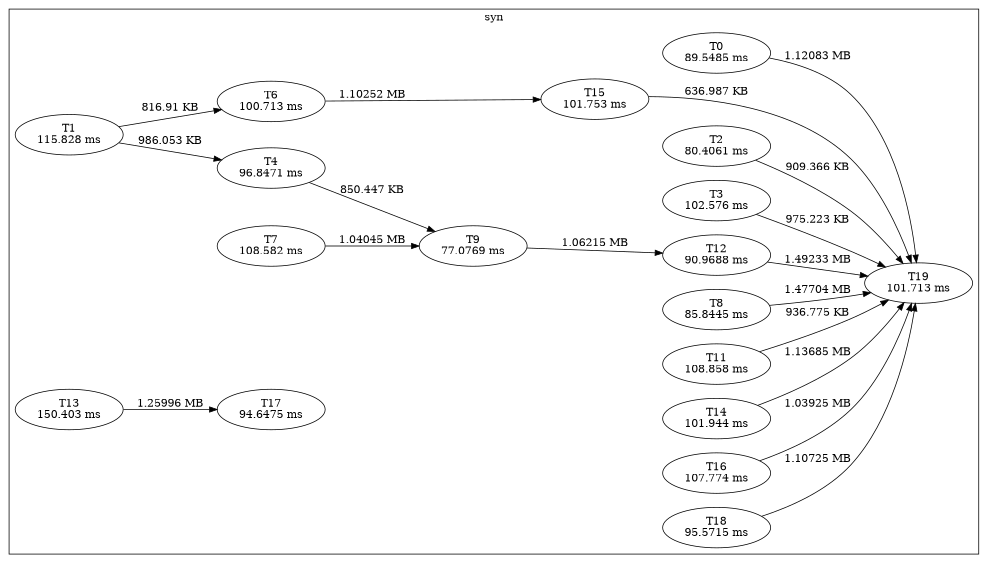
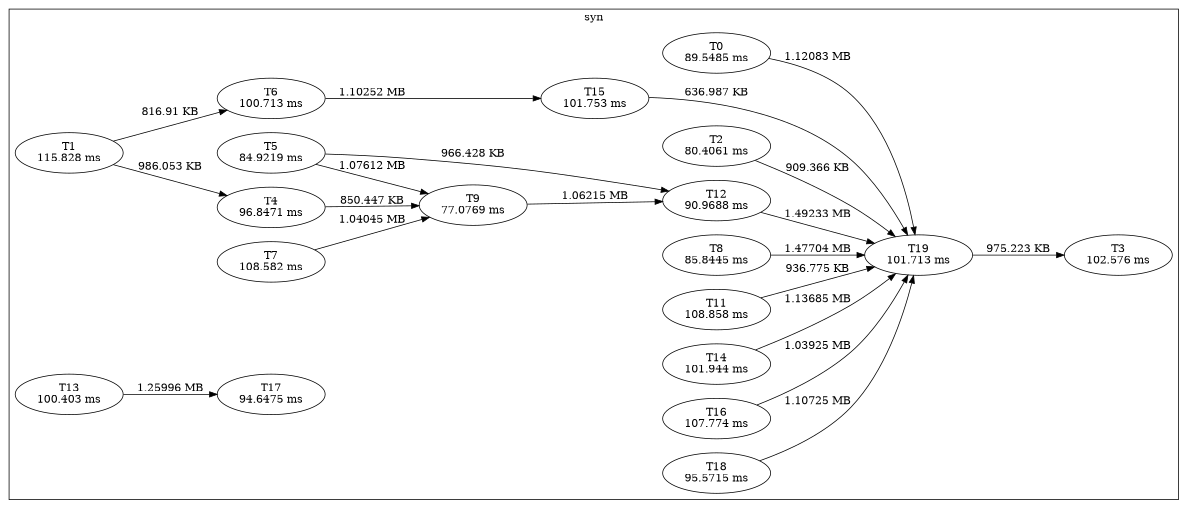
  digraph {
    rankdir=LR
    n1 [label=<T0<BR />89.5485 ms>]
    n2 [label=<T19<BR />101.713 ms>]
    n3 [label=<T1<BR />115.828 ms>]
    n4 [label=<T4<BR />96.8471 ms>]
    n5 [label=<T6<BR />100.713 ms>]
    n6 [label=<T2<BR />80.4061 ms>]
    n7 [label=<T3<BR />102.576 ms>]
    n8 [label=<T9<BR />77.0769 ms>]
+   n9 [label=<T5<BR />84.9219 ms>]
    n10 [label=<T12<BR />90.9688 ms>]
    n11 [label=<T15<BR />101.753 ms>]
    n12 [label=<T7<BR />108.582 ms>]
    n13 [label=<T8<BR />85.8445 ms>]
    n14 [label=<T11<BR />108.858 ms>]
-   n15 [label=<T13<BR />150.403 ms>]
+   n15 [label=<T13<BR />100.403 ms>]
    n16 [label=<T17<BR />94.6475 ms>]
    n17 [label=<T14<BR />101.944 ms>]
    n18 [label=<T16<BR />107.774 ms>]
    n19 [label=<T18<BR />95.5715 ms>]
    subgraph cluster_1 {
      label=syn
      n1
      n2
      n3
      n4
      n5
      n6
      n7
      n8
+     n9
      n10
      n11
      n12
      n13
      n14
      n15
      n16
      n17
      n18
      n19
    }
    n1 -> n2 [label=<1.12083 MB>]
    n3 -> n4 [label=<986.053 KB>]
    n3 -> n5 [label=<816.91 KB>]
    n4 -> n8 [label=<850.447 KB>]
    n5 -> n11 [label=<1.10252 MB>]
    n6 -> n2 [label=<909.366 KB>]
-   n7 -> n2 [label=<975.223 KB>]
+   n2 -> n7 [label=<975.223 KB>]
    n8 -> n10 [label=<1.06215 MB>]
+   n9 -> n8 [label=<1.07612 MB>]
+   n9 -> n10 [label=<966.428 KB>]
    n10 -> n2 [label=<1.49233 MB>]
    n11 -> n2 [label=<636.987 KB>]
    n12 -> n8 [label=<1.04045 MB>]
    n13 -> n2 [label=<1.47704 MB>]
    n14 -> n2 [label=<936.775 KB>]
    n15 -> n16 [label=<1.25996 MB>]
    n17 -> n2 [label=<1.13685 MB>]
    n18 -> n2 [label=<1.03925 MB>]
    n19 -> n2 [label=<1.10725 MB>]
  }
